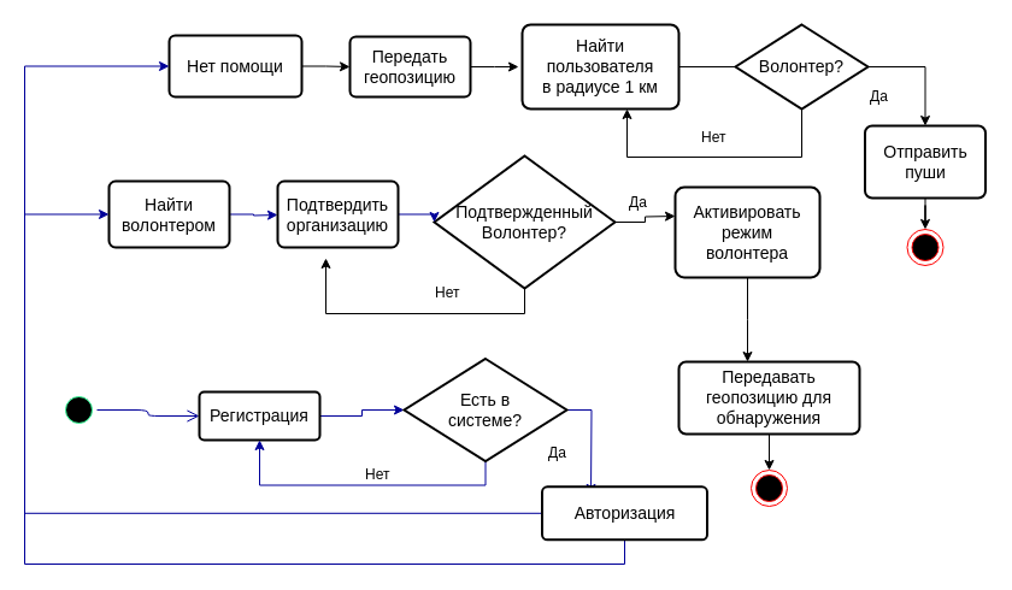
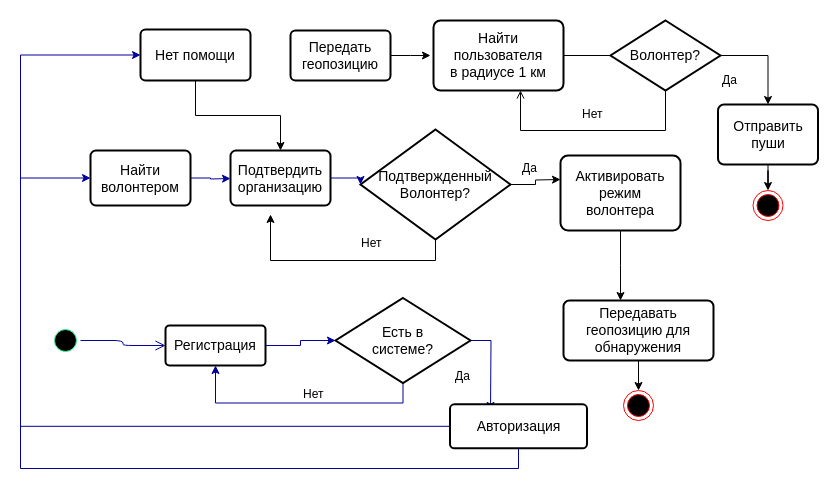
  <mxCell id="0" />
  <mxCell id="1" parent="0" />
- <mxCell id="2" style="edgeStyle=orthogonalEdgeStyle;rounded=0;orthogonalLoop=1;jettySize=auto;html=1;entryX=0;entryY=0.5;entryDx=0;entryDy=0;strokeColor=#000000;" edge="1" parent="1" source="3" target="27"><mxGeometry relative="1" as="geometry" /></mxCell>
+ <mxCell id="2" style="edgeStyle=orthogonalEdgeStyle;rounded=0;orthogonalLoop=1;jettySize=auto;html=1;strokeColor=#000000;" edge="1" parent="1" source="3" target="41"><mxGeometry relative="1" as="geometry" /></mxCell>
  <mxCell id="3" value="Нет помощи" style="strokeWidth=2;rounded=1;arcSize=10;whiteSpace=wrap;html=1;align=center;fontSize=14;" vertex="1" parent="1"><mxGeometry x="140" y="29" width="110" height="51" as="geometry" /></mxCell>
  <mxCell id="4" value="Найти&lt;br&gt;пользователя&lt;br&gt;в радиусе 1 км&lt;br&gt;" style="strokeWidth=2;rounded=1;arcSize=10;whiteSpace=wrap;html=1;align=center;fontSize=14;" vertex="1" parent="1"><mxGeometry x="433" y="20" width="130" height="70" as="geometry" /></mxCell>
  <mxCell id="5" style="edgeStyle=orthogonalEdgeStyle;rounded=0;orthogonalLoop=1;jettySize=auto;html=1;exitX=1;exitY=0.5;exitDx=0;exitDy=0;entryX=0.5;entryY=0;entryDx=0;entryDy=0;strokeColor=#000000;" edge="1" parent="1" source="7" target="11"><mxGeometry relative="1" as="geometry" /></mxCell>
- <mxCell id="6" style="edgeStyle=orthogonalEdgeStyle;rounded=0;orthogonalLoop=1;jettySize=auto;html=1;exitX=0.5;exitY=1;exitDx=0;exitDy=0;strokeColor=#000000;" edge="1" parent="1" source="7" target="4"><mxGeometry relative="1" as="geometry"><mxPoint x="460" y="260" as="targetPoint" /><Array as="points"><mxPoint x="665" y="130" /><mxPoint x="520" y="130" /></Array></mxGeometry></mxCell>
+ <mxCell id="6" style="edgeStyle=orthogonalEdgeStyle;rounded=0;orthogonalLoop=1;jettySize=auto;html=1;exitX=0.5;exitY=1;exitDx=0;exitDy=0;strokeColor=#000000;endArrow=open;" edge="1" parent="1" source="7" target="4"><mxGeometry relative="1" as="geometry"><mxPoint x="460" y="260" as="targetPoint" /><Array as="points"><mxPoint x="665" y="130" /><mxPoint x="520" y="130" /></Array></mxGeometry></mxCell>
  <mxCell id="7" value="Волонтер?" style="shape=rhombus;strokeWidth=2;fontSize=17;perimeter=rhombusPerimeter;whiteSpace=wrap;html=1;align=center;fontSize=14;" vertex="1" parent="1"><mxGeometry x="610" y="20" width="110" height="70" as="geometry" /></mxCell>
  <mxCell id="8" value="" style="line;strokeWidth=1;fillColor=none;align=left;verticalAlign=middle;spacingTop=-1;spacingLeft=3;spacingRight=3;rotatable=0;labelPosition=right;points=[];portConstraint=eastwest;fontSize=12;" vertex="1" parent="1"><mxGeometry x="563" y="51" width="47" height="8" as="geometry" /></mxCell>
  <mxCell id="9" value="Да" style="text;html=1;resizable=0;points=[];autosize=1;align=left;verticalAlign=top;spacingTop=-4;" vertex="1" parent="1"><mxGeometry x="720" y="70" width="30" height="20" as="geometry" /></mxCell>
  <mxCell id="10" style="edgeStyle=orthogonalEdgeStyle;rounded=0;orthogonalLoop=1;jettySize=auto;html=1;exitX=0.5;exitY=1;exitDx=0;exitDy=0;strokeColor=#000000;" edge="1" parent="1" source="11" target="13"><mxGeometry relative="1" as="geometry" /></mxCell>
  <mxCell id="11" value="Отправить&lt;br&gt;пуши&lt;br&gt;" style="strokeWidth=2;rounded=1;arcSize=10;whiteSpace=wrap;html=1;align=center;fontSize=14;" vertex="1" parent="1"><mxGeometry x="717.5" y="104" width="100" height="60" as="geometry" /></mxCell>
  <mxCell id="12" value="Нет" style="text;html=1;resizable=0;points=[];autosize=1;align=left;verticalAlign=top;spacingTop=-4;" vertex="1" parent="1"><mxGeometry x="580" y="104" width="40" height="20" as="geometry" /></mxCell>
  <mxCell id="13" value="" style="ellipse;html=1;shape=endState;fillColor=#000000;strokeColor=#ff0000;" vertex="1" parent="1"><mxGeometry x="752.5" y="190" width="30" height="30" as="geometry" /></mxCell>
  <mxCell id="14" style="edgeStyle=orthogonalEdgeStyle;rounded=0;orthogonalLoop=1;jettySize=auto;html=1;exitX=1;exitY=0.5;exitDx=0;exitDy=0;strokeColor=#000099;" edge="1" parent="1" source="15"><mxGeometry relative="1" as="geometry"><mxPoint x="230" y="178" as="targetPoint" /></mxGeometry></mxCell>
  <mxCell id="15" value="Найти&lt;br&gt;волонтером&lt;br&gt;" style="strokeWidth=2;rounded=1;arcSize=10;whiteSpace=wrap;html=1;align=center;fontSize=14;" vertex="1" parent="1"><mxGeometry x="90" y="150" width="100" height="55" as="geometry" /></mxCell>
  <mxCell id="16" style="edgeStyle=orthogonalEdgeStyle;rounded=0;orthogonalLoop=1;jettySize=auto;html=1;strokeColor=#000000;" edge="1" parent="1" source="18"><mxGeometry relative="1" as="geometry"><mxPoint x="560" y="179" as="targetPoint" /></mxGeometry></mxCell>
  <mxCell id="17" style="edgeStyle=orthogonalEdgeStyle;rounded=0;orthogonalLoop=1;jettySize=auto;html=1;exitX=0.5;exitY=1;exitDx=0;exitDy=0;strokeColor=#000000;" edge="1" parent="1" source="18"><mxGeometry relative="1" as="geometry"><mxPoint x="270" y="214" as="targetPoint" /><Array as="points"><mxPoint x="435" y="260" /><mxPoint x="270" y="260" /></Array></mxGeometry></mxCell>
  <mxCell id="18" value="Подтвержденный&lt;br&gt;Волонтер?" style="shape=rhombus;strokeWidth=2;fontSize=17;perimeter=rhombusPerimeter;whiteSpace=wrap;html=1;align=center;fontSize=14;" vertex="1" parent="1"><mxGeometry x="360" y="129" width="150" height="110" as="geometry" /></mxCell>
  <mxCell id="19" value="Да" style="text;html=1;resizable=0;points=[];autosize=1;align=left;verticalAlign=top;spacingTop=-4;" vertex="1" parent="1"><mxGeometry x="520" y="157.5" width="30" height="20" as="geometry" /></mxCell>
  <mxCell id="20" style="edgeStyle=orthogonalEdgeStyle;rounded=0;orthogonalLoop=1;jettySize=auto;html=1;strokeColor=#000000;" edge="1" parent="1" source="21"><mxGeometry relative="1" as="geometry"><mxPoint x="620" y="300" as="targetPoint" /></mxGeometry></mxCell>
  <mxCell id="21" value="Активировать&lt;br&gt;режим&lt;br&gt;волонтера&lt;br&gt;" style="strokeWidth=2;rounded=1;arcSize=10;whiteSpace=wrap;html=1;align=center;fontSize=14;" vertex="1" parent="1"><mxGeometry x="560" y="155" width="120" height="75" as="geometry" /></mxCell>
  <mxCell id="22" value="Нет" style="text;html=1;resizable=0;points=[];autosize=1;align=left;verticalAlign=top;spacingTop=-4;" vertex="1" parent="1"><mxGeometry x="358.5" y="233" width="40" height="20" as="geometry" /></mxCell>
  <mxCell id="23" style="edgeStyle=orthogonalEdgeStyle;rounded=0;orthogonalLoop=1;jettySize=auto;html=1;exitX=0.5;exitY=1;exitDx=0;exitDy=0;entryX=0.5;entryY=0;entryDx=0;entryDy=0;strokeColor=#000000;" edge="1" parent="1" source="24" target="25"><mxGeometry relative="1" as="geometry" /></mxCell>
  <mxCell id="24" value="Передавать&lt;br&gt;геопозицию для&lt;br&gt;обнаружения&lt;br&gt;" style="strokeWidth=2;rounded=1;arcSize=10;whiteSpace=wrap;html=1;align=center;fontSize=14;" vertex="1" parent="1"><mxGeometry x="563" y="300" width="150" height="60" as="geometry" /></mxCell>
  <mxCell id="25" value="" style="ellipse;html=1;shape=endState;fillColor=#000000;strokeColor=#ff0000;" vertex="1" parent="1"><mxGeometry x="623" y="390" width="30" height="30" as="geometry" /></mxCell>
  <mxCell id="26" style="edgeStyle=orthogonalEdgeStyle;rounded=0;orthogonalLoop=1;jettySize=auto;html=1;exitX=1;exitY=0.5;exitDx=0;exitDy=0;strokeColor=#000000;" edge="1" parent="1" source="27"><mxGeometry relative="1" as="geometry"><mxPoint x="430" y="55" as="targetPoint" /></mxGeometry></mxCell>
  <mxCell id="27" value="Передать&lt;br&gt;геопозицию&lt;br&gt;" style="strokeWidth=2;rounded=1;arcSize=10;whiteSpace=wrap;html=1;align=center;fontSize=14;" vertex="1" parent="1"><mxGeometry x="290" y="30" width="100" height="50" as="geometry" /></mxCell>
  <mxCell id="28" value="" style="ellipse;html=1;shape=startState;fillColor=#000000;strokeColor=#33FF99;" vertex="1" parent="1"><mxGeometry x="50" y="325" width="30" height="30" as="geometry" /></mxCell>
  <mxCell id="29" value="" style="edgeStyle=orthogonalEdgeStyle;html=1;verticalAlign=bottom;endArrow=open;endSize=8;strokeColor=#000099;entryX=0;entryY=0.5;entryDx=0;entryDy=0;" edge="1" source="28" parent="1" target="31"><mxGeometry relative="1" as="geometry"><mxPoint x="140" y="295" as="targetPoint" /></mxGeometry></mxCell>
  <mxCell id="30" style="edgeStyle=orthogonalEdgeStyle;rounded=0;orthogonalLoop=1;jettySize=auto;html=1;exitX=1;exitY=0.5;exitDx=0;exitDy=0;entryX=0;entryY=0.5;entryDx=0;entryDy=0;strokeColor=#000099;" edge="1" parent="1" source="31" target="34"><mxGeometry relative="1" as="geometry" /></mxCell>
  <mxCell id="31" value="Регистрация" style="strokeWidth=2;rounded=1;arcSize=10;whiteSpace=wrap;html=1;align=center;fontSize=14;" vertex="1" parent="1"><mxGeometry x="165" y="325" width="100" height="40" as="geometry" /></mxCell>
  <mxCell id="32" style="edgeStyle=orthogonalEdgeStyle;rounded=0;orthogonalLoop=1;jettySize=auto;html=1;strokeColor=#000099;" edge="1" parent="1" source="34"><mxGeometry relative="1" as="geometry"><mxPoint x="490" y="410" as="targetPoint" /></mxGeometry></mxCell>
  <mxCell id="33" style="edgeStyle=orthogonalEdgeStyle;rounded=0;orthogonalLoop=1;jettySize=auto;html=1;exitX=0.5;exitY=1;exitDx=0;exitDy=0;entryX=0.5;entryY=1;entryDx=0;entryDy=0;strokeColor=#000099;" edge="1" parent="1" source="34" target="31"><mxGeometry relative="1" as="geometry" /></mxCell>
  <mxCell id="34" value="Есть в &lt;br&gt;системе?" style="shape=rhombus;strokeWidth=2;fontSize=17;perimeter=rhombusPerimeter;whiteSpace=wrap;html=1;align=center;fontSize=14;" vertex="1" parent="1"><mxGeometry x="335" y="297.5" width="135" height="85" as="geometry" /></mxCell>
  <mxCell id="35" style="edgeStyle=orthogonalEdgeStyle;rounded=0;orthogonalLoop=1;jettySize=auto;html=1;strokeColor=#000099;entryX=0;entryY=0.5;entryDx=0;entryDy=0;" edge="1" parent="1" source="37" target="15"><mxGeometry relative="1" as="geometry"><mxPoint x="20" y="90" as="targetPoint" /><Array as="points"><mxPoint x="20" y="426" /><mxPoint x="20" y="178" /></Array></mxGeometry></mxCell>
  <mxCell id="36" style="edgeStyle=orthogonalEdgeStyle;rounded=0;orthogonalLoop=1;jettySize=auto;html=1;exitX=0.5;exitY=1;exitDx=0;exitDy=0;strokeColor=#000099;entryX=0;entryY=0.5;entryDx=0;entryDy=0;" edge="1" parent="1" source="37" target="3"><mxGeometry relative="1" as="geometry"><mxPoint x="20" y="20" as="targetPoint" /><Array as="points"><mxPoint x="518" y="468" /><mxPoint x="20" y="468" /><mxPoint x="20" y="55" /></Array></mxGeometry></mxCell>
  <mxCell id="37" value="Авторизация" style="strokeWidth=2;rounded=1;arcSize=10;whiteSpace=wrap;html=1;align=center;fontSize=14;" vertex="1" parent="1"><mxGeometry x="449.5" y="403.8" width="137" height="44" as="geometry" /></mxCell>
  <mxCell id="38" value="Да" style="text;html=1;resizable=0;points=[];autosize=1;align=left;verticalAlign=top;spacingTop=-4;" vertex="1" parent="1"><mxGeometry x="453" y="366" width="30" height="20" as="geometry" /></mxCell>
  <mxCell id="39" value="Нет" style="text;html=1;resizable=0;points=[];autosize=1;align=left;verticalAlign=top;spacingTop=-4;" vertex="1" parent="1"><mxGeometry x="301" y="384" width="40" height="20" as="geometry" /></mxCell>
  <mxCell id="40" style="edgeStyle=orthogonalEdgeStyle;rounded=0;orthogonalLoop=1;jettySize=auto;html=1;exitX=1;exitY=0.5;exitDx=0;exitDy=0;entryX=0;entryY=0.5;entryDx=0;entryDy=0;strokeColor=#000099;" edge="1" parent="1" source="41" target="18"><mxGeometry relative="1" as="geometry" /></mxCell>
  <mxCell id="41" value="Подтвердить&lt;br&gt;организацию&lt;br&gt;" style="strokeWidth=2;rounded=1;arcSize=10;whiteSpace=wrap;html=1;align=center;fontSize=14;" vertex="1" parent="1"><mxGeometry x="230" y="150" width="100" height="55" as="geometry" /></mxCell>
